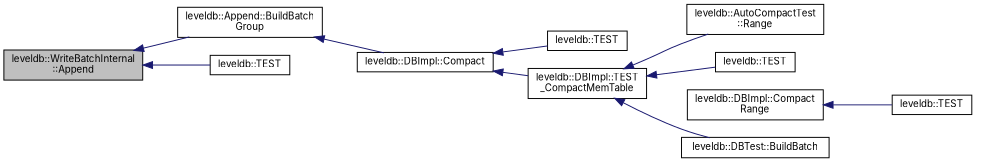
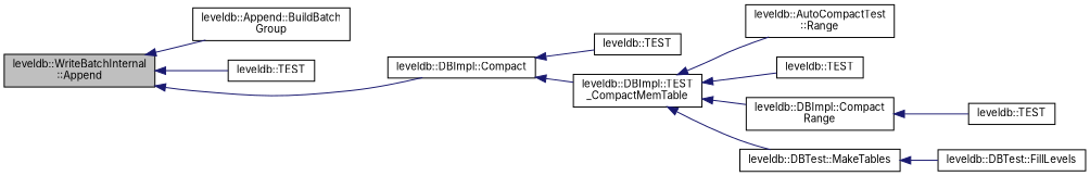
  digraph {
    fontname=Inter
    rankdir=LR
    node [color=black fillcolor=white fontname=Inter fontsize=10 shape=record style=filled]
    edge [color=midnightblue dir=back fontname=Inter fontsize=10 labelfontname=Helvetica labelfontsize=10 style=solid]
    n1 [fillcolor=grey75 fontcolor=black height=0.2 label="leveldb::WriteBatchInternal\l::Append" width=0.4]
    n2 [height=0.2 label="leveldb::Append::BuildBatch\lGroup" width=0.4]
    n3 [height=0.2 label="leveldb::TEST" width=0.4]
    n4 [height=0.2 label="leveldb::DBImpl::Compact" width=0.4]
    n5 [height=0.2 label="leveldb::TEST" width=0.4]
    n6 [height=0.2 label="leveldb::DBImpl::TEST\l_CompactMemTable" width=0.4]
    n7 [height=0.2 label="leveldb::AutoCompactTest\l::Range" width=0.4]
    n8 [height=0.2 label="leveldb::TEST" width=0.4]
    n9 [height=0.2 label="leveldb::DBImpl::Compact\lRange" width=0.4]
-   n10 [height=0.2 label="leveldb::DBTest::BuildBatch" width=0.4]
+   n10 [height=0.2 label="leveldb::DBTest::MakeTables" width=0.4]
    n11 [height=0.2 label="leveldb::TEST" width=0.4]
+   n12 [height=0.2 label="leveldb::DBTest::FillLevels" width=0.4]
    n1 -> n2
    n1 -> n3
-   n2 -> n4
+   n1 -> n4
    n4 -> n5
    n4 -> n6
    n6 -> n7
    n6 -> n8
+   n6 -> n9
    n6 -> n10
    n9 -> n11
+   n10 -> n12
  }
